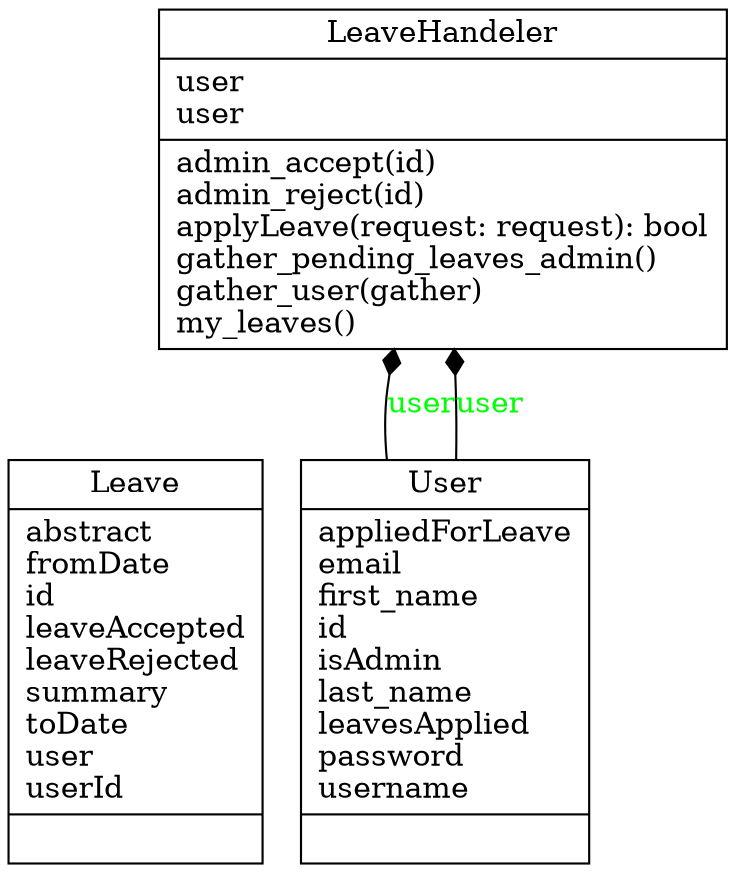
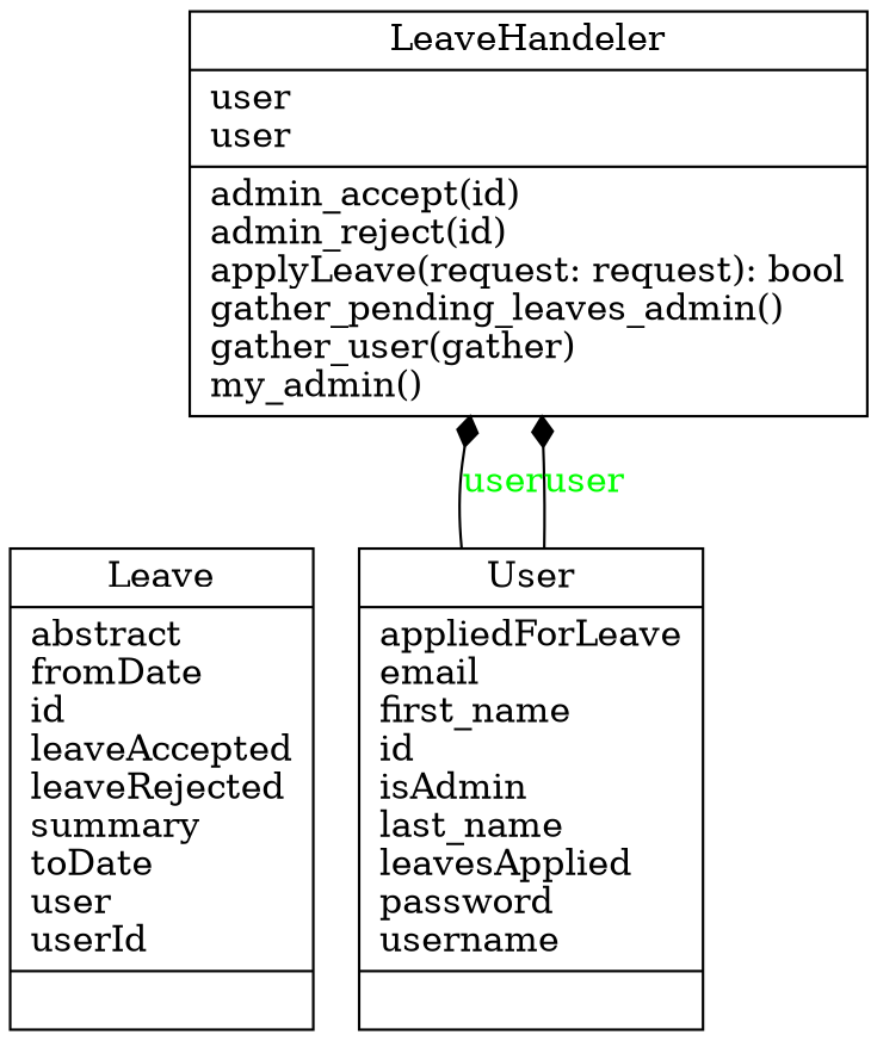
  digraph {
    rankdir=BT
    node [color=black fontcolor=black shape=record style=solid]
    edge [arrowhead=diamond arrowtail=none fontcolor=green style=solid]
    n1 [label="{Leave|abstract\lfromDate\lid\lleaveAccepted\lleaveRejected\lsummary\ltoDate\luser\luserId\l|}"]
-   n2 [label="{LeaveHandeler|user\luser\l|admin_accept(id)\ladmin_reject(id)\lapplyLeave(request: request): bool\lgather_pending_leaves_admin()\lgather_user(gather)\lmy_leaves()\l}"]
+   n2 [label="{LeaveHandeler|user\luser\l|admin_accept(id)\ladmin_reject(id)\lapplyLeave(request: request): bool\lgather_pending_leaves_admin()\lgather_user(gather)\lmy_admin()\l}"]
    n3 [label="{User|appliedForLeave\lemail\lfirst_name\lid\lisAdmin\llast_name\lleavesApplied\lpassword\lusername\l|}"]
    n3 -> n2 [label=user]
    n3 -> n2 [label=user]
  }
